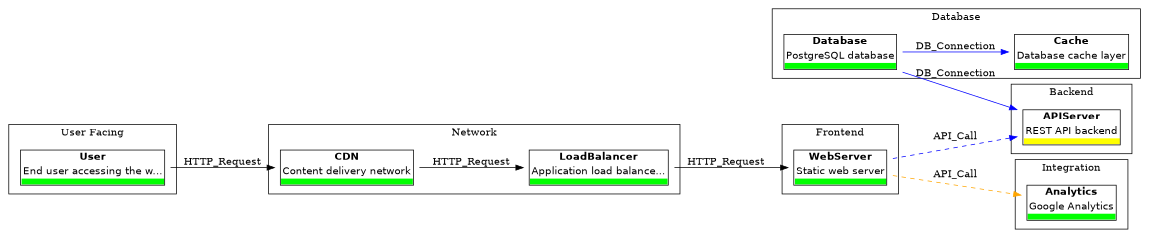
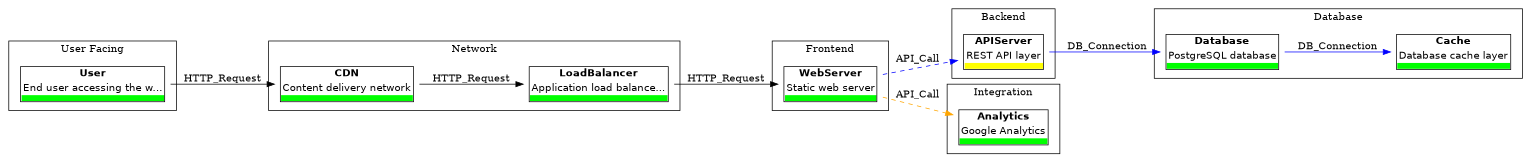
  digraph {
    rankdir=LR
    node [fontname=Helvetica shape=plaintext]
    edge [color=black]
    n1 [label=<       <TABLE BORDER="1" CELLBORDER="0" CELLSPACING="0">         <TR><TD><B>CDN</B></TD></TR>         <TR><TD>Content delivery network</TD></TR>         <TR><TD BGCOLOR="green" HEIGHT="8"></TD></TR>       </TABLE>     >]
    n2 [label=<       <TABLE BORDER="1" CELLBORDER="0" CELLSPACING="0">         <TR><TD><B>LoadBalancer</B></TD></TR>         <TR><TD>Application load balance...</TD></TR>         <TR><TD BGCOLOR="green" HEIGHT="8"></TD></TR>       </TABLE>     >]
    n3 [label=<       <TABLE BORDER="1" CELLBORDER="0" CELLSPACING="0">         <TR><TD><B>User</B></TD></TR>         <TR><TD>End user accessing the w...</TD></TR>         <TR><TD BGCOLOR="green" HEIGHT="8"></TD></TR>       </TABLE>     >]
    n4 [label=<       <TABLE BORDER="1" CELLBORDER="0" CELLSPACING="0">         <TR><TD><B>WebServer</B></TD></TR>         <TR><TD>Static web server</TD></TR>         <TR><TD BGCOLOR="green" HEIGHT="8"></TD></TR>       </TABLE>     >]
-   n5 [label=<       <TABLE BORDER="1" CELLBORDER="0" CELLSPACING="0">         <TR><TD><B>APIServer</B></TD></TR>         <TR><TD>REST API backend</TD></TR>         <TR><TD BGCOLOR="yellow" HEIGHT="8"></TD></TR>       </TABLE>     >]
+   n5 [label=<       <TABLE BORDER="1" CELLBORDER="0" CELLSPACING="0">         <TR><TD><B>APIServer</B></TD></TR>         <TR><TD>REST API layer</TD></TR>         <TR><TD BGCOLOR="yellow" HEIGHT="8"></TD></TR>       </TABLE>     >]
    n6 [label=<       <TABLE BORDER="1" CELLBORDER="0" CELLSPACING="0">         <TR><TD><B>Database</B></TD></TR>         <TR><TD>PostgreSQL database</TD></TR>         <TR><TD BGCOLOR="green" HEIGHT="8"></TD></TR>       </TABLE>     >]
    n7 [label=<       <TABLE BORDER="1" CELLBORDER="0" CELLSPACING="0">         <TR><TD><B>Cache</B></TD></TR>         <TR><TD>Database cache layer</TD></TR>         <TR><TD BGCOLOR="green" HEIGHT="8"></TD></TR>       </TABLE>     >]
    n8 [label=<       <TABLE BORDER="1" CELLBORDER="0" CELLSPACING="0">         <TR><TD><B>Analytics</B></TD></TR>         <TR><TD>Google Analytics</TD></TR>         <TR><TD BGCOLOR="green" HEIGHT="8"></TD></TR>       </TABLE>     >]
    subgraph cluster_1 {
      label=Network
      n1
      n2
    }
    subgraph cluster_2 {
      label="User Facing"
      n3
    }
    subgraph cluster_3 {
      label=Frontend
      n4
    }
    subgraph cluster_4 {
      label=Backend
      n5
    }
    subgraph cluster_5 {
      label=Database
      n6
      n7
    }
    subgraph cluster_6 {
      label=Integration
      n8
    }
    n1 -> n2 [label=HTTP_Request]
    n2 -> n4 [label=HTTP_Request]
    n3 -> n1 [label=HTTP_Request]
    n4 -> n5 [color=blue label=API_Call style=dashed]
    n4 -> n8 [color=orange label=API_Call style=dashed]
-   n6 -> n5 [color=blue label=DB_Connection]
+   n5 -> n6 [color=blue label=DB_Connection]
    n6 -> n7 [color=blue label=DB_Connection]
  }
